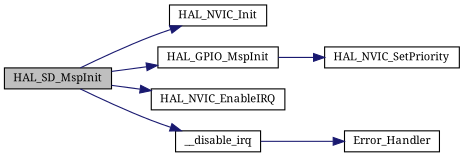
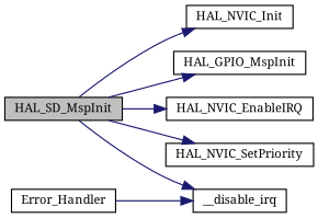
  digraph {
    fontname="Noto Serif"
    rankdir=LR
    node [color=black fillcolor=white fontname="Noto Serif" fontsize=10 shape=record style=filled]
    edge [color=midnightblue fontname="Noto Serif" fontsize=10 labelfontname=Helvetica labelfontsize=10 style=solid]
    n1 [fillcolor=grey75 fontcolor=black height=0.2 label=HAL_SD_MspInit width=0.4]
    n2 [height=0.2 label=HAL_NVIC_Init width=0.4]
    n3 [height=0.2 label=HAL_GPIO_MspInit width=0.4]
    n4 [height=0.2 label=HAL_NVIC_EnableIRQ width=0.4]
    n5 [height=0.2 label=HAL_NVIC_SetPriority width=0.4]
    n6 [height=0.2 label=__disable_irq width=0.4]
    n7 [height=0.2 label=Error_Handler width=0.4]
    n1 -> n2
    n1 -> n3
    n1 -> n4
-   n3 -> n5
+   n1 -> n5
    n1 -> n6
-   n6 -> n7
+   n7 -> n6
  }
